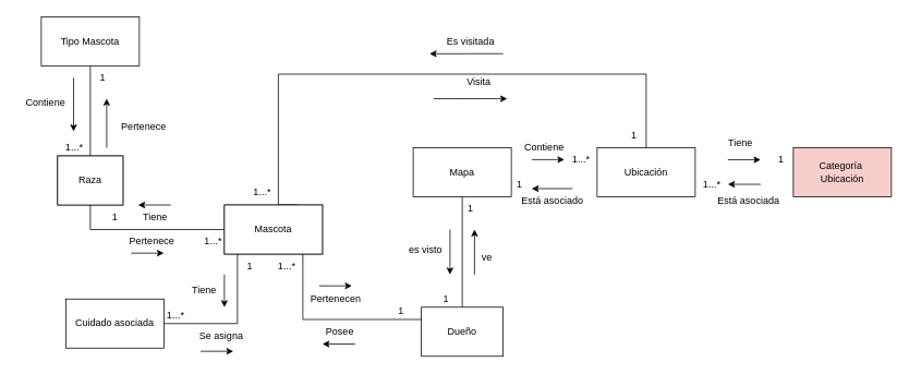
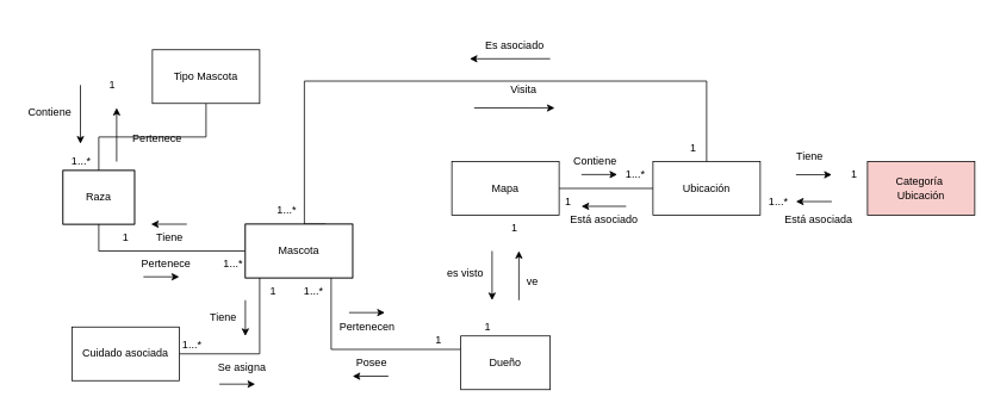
  <mxCell id="0" />
  <mxCell id="1" parent="0" />
  <mxCell id="2" style="edgeStyle=orthogonalEdgeStyle;rounded=0;orthogonalLoop=1;jettySize=auto;html=1;endArrow=none;endFill=0;" edge="1" parent="1" source="4" target="9"><mxGeometry relative="1" as="geometry"><Array as="points"><mxPoint x="290" y="395" /></Array></mxGeometry></mxCell>
  <mxCell id="3" style="edgeStyle=orthogonalEdgeStyle;rounded=0;orthogonalLoop=1;jettySize=auto;html=1;endArrow=none;endFill=0;" edge="1" parent="1" source="4" target="10"><mxGeometry relative="1" as="geometry"><mxPoint y="260" as="targetPoint" x="110" /><Array as="points"><mxPoint y="280" x="110" /></Array></mxGeometry></mxCell>
  <mxCell id="4" value="Mascota" style="rounded=0;whiteSpace=wrap;html=1;" vertex="1" parent="1"><mxGeometry x="274" y="250" width="120" height="60" as="geometry" /></mxCell>
  <mxCell id="5" value="Categoría&amp;nbsp;&lt;br&gt;Ubicación" style="rounded=0;whiteSpace=wrap;html=1;fillColor=#f8cecc;" vertex="1" parent="1"><mxGeometry x="970" y="180" width="120" height="60" as="geometry" /></mxCell>
  <mxCell id="6" value="Ubicación" style="rounded=0;whiteSpace=wrap;html=1;" vertex="1" parent="1"><mxGeometry x="730" y="180" width="120" height="60" as="geometry" /></mxCell>
  <mxCell id="7" style="edgeStyle=orthogonalEdgeStyle;rounded=0;orthogonalLoop=1;jettySize=auto;html=1;exitX=0.5;exitY=1;exitDx=0;exitDy=0;entryX=0.5;entryY=0;entryDx=0;entryDy=0;endArrow=none;endFill=0;" edge="1" parent="1" source="8" target="40"><mxGeometry relative="1" as="geometry" /></mxCell>
- <mxCell id="8" value="Tipo Mascota" style="rounded=0;whiteSpace=wrap;html=1;" vertex="1" parent="1"><mxGeometry x="50" y="20" width="120" height="60" as="geometry" /></mxCell>
+ <mxCell id="8" value="Tipo Mascota" style="rounded=0;whiteSpace=wrap;html=1;" vertex="1" parent="1"><mxGeometry x="170" y="55" width="120" height="60" as="geometry" /></mxCell>
  <mxCell id="9" value="Cuidado asociada" style="rounded=0;whiteSpace=wrap;html=1;" vertex="1" parent="1"><mxGeometry x="80" y="365" width="120" height="60" as="geometry" /></mxCell>
  <mxCell id="10" value="Raza" style="rounded=0;whiteSpace=wrap;html=1;" vertex="1" parent="1"><mxGeometry x="70" y="190" width="80" height="60" as="geometry" /></mxCell>
  <mxCell id="11" style="edgeStyle=orthogonalEdgeStyle;rounded=0;orthogonalLoop=1;jettySize=auto;html=1;exitX=0.5;exitY=1;exitDx=0;exitDy=0;" edge="1" parent="1" source="9" target="9"><mxGeometry relative="1" as="geometry" /></mxCell>
  <mxCell id="12" value="1...*" style="text;html=1;align=center;verticalAlign=middle;resizable=0;points=[];autosize=1;strokeColor=none;fillColor=none;" vertex="1" parent="1"><mxGeometry x="70" y="165" width="40" height="30" as="geometry" /></mxCell>
  <mxCell id="13" value="Contiene" style="text;html=1;align=center;verticalAlign=middle;resizable=0;points=[];autosize=1;strokeColor=none;fillColor=none;" vertex="1" parent="1"><mxGeometry x="20" y="110" width="70" height="30" as="geometry" /></mxCell>
  <mxCell id="14" value="Pertenece" style="text;html=1;align=center;verticalAlign=middle;resizable=0;points=[];autosize=1;strokeColor=none;fillColor=none;" vertex="1" parent="1"><mxGeometry x="135" y="140" width="80" height="30" as="geometry" /></mxCell>
  <mxCell id="15" value="" style="endArrow=classic;html=1;rounded=0;" edge="1" parent="1"><mxGeometry width="50" height="50" relative="1" as="geometry"><mxPoint x="89.5" y="94.43" as="sourcePoint" /><mxPoint x="89.5" y="160" as="targetPoint" /><Array as="points"><mxPoint x="89.5" y="94.43" /></Array></mxGeometry></mxCell>
  <mxCell id="16" value="" style="endArrow=classic;html=1;rounded=0;" edge="1" parent="1"><mxGeometry width="50" height="50" relative="1" as="geometry"><mxPoint x="130" y="180" as="sourcePoint" /><mxPoint x="130" y="120" as="targetPoint" /></mxGeometry></mxCell>
  <mxCell id="17" value="Tiene" style="text;html=1;align=center;verticalAlign=middle;resizable=0;points=[];autosize=1;strokeColor=none;fillColor=none;" vertex="1" parent="1"><mxGeometry x="163.5" y="250" width="50" height="30" as="geometry" /></mxCell>
  <mxCell id="18" value="Pertenece" style="text;html=1;align=center;verticalAlign=middle;resizable=0;points=[];autosize=1;strokeColor=none;fillColor=none;" vertex="1" parent="1"><mxGeometry x="145" y="280" width="80" height="30" as="geometry" /></mxCell>
  <mxCell id="19" value="" style="endArrow=classic;html=1;rounded=0;" edge="1" parent="1"><mxGeometry width="50" height="50" relative="1" as="geometry"><mxPoint x="160" y="308.89" as="sourcePoint" /><mxPoint x="200" y="308.89" as="targetPoint" /></mxGeometry></mxCell>
  <mxCell id="20" value="" style="endArrow=classic;html=1;rounded=0;" edge="1" parent="1"><mxGeometry width="50" height="50" relative="1" as="geometry"><mxPoint x="208.5" y="250" as="sourcePoint" /><mxPoint x="168.5" y="250" as="targetPoint" /><Array as="points"><mxPoint x="208.5" y="250" /></Array></mxGeometry></mxCell>
  <mxCell id="21" value="" style="endArrow=classic;html=1;rounded=0;" edge="1" parent="1"><mxGeometry width="50" height="50" relative="1" as="geometry"><mxPoint x="274" y="335" as="sourcePoint" /><mxPoint x="274" y="375" as="targetPoint" /><Array as="points" /></mxGeometry></mxCell>
  <mxCell id="22" value="" style="endArrow=classic;html=1;rounded=0;" edge="1" parent="1"><mxGeometry width="50" height="50" relative="1" as="geometry"><mxPoint x="245" y="428.89" as="sourcePoint" /><mxPoint x="285" y="428.89" as="targetPoint" /><Array as="points"><mxPoint x="265" y="428.89" /></Array></mxGeometry></mxCell>
  <mxCell id="23" value="1...*" style="text;html=1;align=center;verticalAlign=middle;resizable=0;points=[];autosize=1;strokeColor=none;fillColor=none;" vertex="1" parent="1"><mxGeometry x="850" y="210" width="40" height="30" as="geometry" /></mxCell>
  <mxCell id="24" value="Tiene" style="text;html=1;align=center;verticalAlign=middle;resizable=0;points=[];autosize=1;strokeColor=none;fillColor=none;" vertex="1" parent="1"><mxGeometry x="880" y="160" width="50" height="30" as="geometry" /></mxCell>
  <mxCell id="25" value="1" style="text;html=1;align=center;verticalAlign=middle;resizable=0;points=[];autosize=1;strokeColor=none;fillColor=none;" vertex="1" parent="1"><mxGeometry x="940" y="180" width="30" height="30" as="geometry" /></mxCell>
  <mxCell id="26" value="" style="endArrow=classic;html=1;rounded=0;" edge="1" parent="1"><mxGeometry width="50" height="50" relative="1" as="geometry"><mxPoint x="890" y="194.71" as="sourcePoint" /><mxPoint x="930" y="194.71" as="targetPoint" /></mxGeometry></mxCell>
  <mxCell id="27" value="" style="endArrow=classic;html=1;rounded=0;" edge="1" parent="1"><mxGeometry width="50" height="50" relative="1" as="geometry"><mxPoint x="930" y="224.71" as="sourcePoint" /><mxPoint x="890" y="224.71" as="targetPoint" /><Array as="points" /></mxGeometry></mxCell>
  <mxCell id="28" value="Está asociada" style="text;html=1;align=center;verticalAlign=middle;resizable=0;points=[];autosize=1;strokeColor=none;fillColor=none;" vertex="1" parent="1"><mxGeometry x="865" y="230" width="100" height="30" as="geometry" /></mxCell>
  <mxCell id="29" value="1" style="text;html=1;align=center;verticalAlign=middle;resizable=0;points=[];autosize=1;strokeColor=none;fillColor=none;" vertex="1" parent="1"><mxGeometry x="290" y="310" width="30" height="30" as="geometry" /></mxCell>
  <mxCell id="30" value="1...*" style="text;html=1;align=center;verticalAlign=middle;resizable=0;points=[];autosize=1;strokeColor=none;fillColor=none;" vertex="1" parent="1"><mxGeometry x="193.5" y="370" width="40" height="30" as="geometry" /></mxCell>
  <mxCell id="31" value="Tiene" style="text;html=1;align=center;verticalAlign=middle;resizable=0;points=[];autosize=1;strokeColor=none;fillColor=none;" vertex="1" parent="1"><mxGeometry x="223.5" y="340" width="50" height="30" as="geometry" /></mxCell>
  <mxCell id="32" value="Pertenecen" style="text;html=1;align=center;verticalAlign=middle;resizable=0;points=[];autosize=1;strokeColor=none;fillColor=none;" vertex="1" parent="1"><mxGeometry x="370" y="350" width="80" height="30" as="geometry" /></mxCell>
  <mxCell id="33" value="Posee" style="text;html=1;align=center;verticalAlign=middle;resizable=0;points=[];autosize=1;strokeColor=none;fillColor=none;" vertex="1" parent="1"><mxGeometry x="385" y="390" width="60" height="30" as="geometry" /></mxCell>
  <mxCell id="34" value="" style="endArrow=classic;html=1;rounded=0;" edge="1" parent="1"><mxGeometry width="50" height="50" relative="1" as="geometry"><mxPoint x="434" y="420" as="sourcePoint" /><mxPoint x="394" y="420" as="targetPoint" /><Array as="points" /></mxGeometry></mxCell>
  <mxCell id="35" value="" style="endArrow=classic;html=1;rounded=0;" edge="1" parent="1"><mxGeometry width="50" height="50" relative="1" as="geometry"><mxPoint x="390" y="348.89" as="sourcePoint" /><mxPoint x="430" y="348.89" as="targetPoint" /></mxGeometry></mxCell>
  <mxCell id="36" value="Se asigna" style="text;html=1;align=center;verticalAlign=middle;resizable=0;points=[];autosize=1;strokeColor=none;fillColor=none;" vertex="1" parent="1"><mxGeometry x="230" y="395" width="80" height="30" as="geometry" /></mxCell>
  <mxCell id="37" style="edgeStyle=orthogonalEdgeStyle;rounded=0;orthogonalLoop=1;jettySize=auto;html=1;endArrow=none;endFill=0;" edge="1" parent="1" source="39" target="42"><mxGeometry relative="1" as="geometry"><Array as="points"><mxPoint x="370" y="390" /></Array></mxGeometry></mxCell>
  <mxCell id="38" style="edgeStyle=orthogonalEdgeStyle;rounded=0;orthogonalLoop=1;jettySize=auto;html=1;exitX=0.75;exitY=0;exitDx=0;exitDy=0;entryX=0.5;entryY=0;entryDx=0;entryDy=0;endArrow=none;endFill=0;" edge="1" parent="1" source="39" target="6"><mxGeometry relative="1" as="geometry"><Array as="points"><mxPoint x="340" y="250" /><mxPoint x="340" y="90" /><mxPoint x="790" y="90" /></Array></mxGeometry></mxCell>
  <mxCell id="39" value="Mascota" style="rounded=0;whiteSpace=wrap;html=1;" vertex="1" parent="1"><mxGeometry x="274" y="250" width="120" height="60" as="geometry" /></mxCell>
  <mxCell id="40" value="Raza" style="rounded=0;whiteSpace=wrap;html=1;" vertex="1" parent="1"><mxGeometry x="70" y="190" width="80" height="60" as="geometry" /></mxCell>
- <mxCell id="41" style="edgeStyle=orthogonalEdgeStyle;rounded=0;orthogonalLoop=1;jettySize=auto;html=1;exitX=0.5;exitY=0;exitDx=0;exitDy=0;endArrow=none;endFill=0;" edge="1" parent="1" source="42" target="49"><mxGeometry relative="1" as="geometry" /></mxCell>
  <mxCell id="42" value="Dueño" style="rounded=0;whiteSpace=wrap;html=1;" vertex="1" parent="1"><mxGeometry x="515" y="375" width="100" height="60" as="geometry" /></mxCell>
  <mxCell id="43" value="1" style="text;html=1;align=center;verticalAlign=middle;resizable=0;points=[];autosize=1;strokeColor=none;fillColor=none;" vertex="1" parent="1"><mxGeometry y="80" width="30" height="30" as="geometry" x="110" /></mxCell>
  <mxCell id="44" value="1...*" style="text;html=1;align=center;verticalAlign=middle;resizable=0;points=[];autosize=1;strokeColor=none;fillColor=none;" vertex="1" parent="1"><mxGeometry x="240" y="280" width="40" height="30" as="geometry" /></mxCell>
  <mxCell id="45" value="1" style="text;html=1;align=center;verticalAlign=middle;resizable=0;points=[];autosize=1;strokeColor=none;fillColor=none;" vertex="1" parent="1"><mxGeometry x="125" y="250" width="30" height="30" as="geometry" /></mxCell>
  <mxCell id="46" value="1...*" style="text;html=1;align=center;verticalAlign=middle;resizable=0;points=[];autosize=1;strokeColor=none;fillColor=none;" vertex="1" parent="1"><mxGeometry x="330" y="310" width="40" height="30" as="geometry" /></mxCell>
  <mxCell id="47" value="1" style="text;html=1;align=center;verticalAlign=middle;resizable=0;points=[];autosize=1;strokeColor=none;fillColor=none;" vertex="1" parent="1"><mxGeometry x="475" y="365" width="30" height="30" as="geometry" /></mxCell>
+ <mxCell id="48" style="edgeStyle=orthogonalEdgeStyle;rounded=0;orthogonalLoop=1;jettySize=auto;html=1;exitX=1;exitY=0.5;exitDx=0;exitDy=0;entryX=0;entryY=0.5;entryDx=0;entryDy=0;endArrow=none;endFill=0;" edge="1" parent="1" source="49" target="6"><mxGeometry relative="1" as="geometry" /></mxCell>
  <mxCell id="49" value="Mapa" style="rounded=0;whiteSpace=wrap;html=1;" vertex="1" parent="1"><mxGeometry x="505" y="180" width="120" height="60" as="geometry" /></mxCell>
  <mxCell id="50" value="1" style="text;html=1;align=center;verticalAlign=middle;resizable=0;points=[];autosize=1;strokeColor=none;fillColor=none;" vertex="1" parent="1"><mxGeometry x="530" y="350" width="30" height="30" as="geometry" /></mxCell>
  <mxCell id="51" value="1" style="text;html=1;align=center;verticalAlign=middle;resizable=0;points=[];autosize=1;strokeColor=none;fillColor=none;" vertex="1" parent="1"><mxGeometry x="560" y="240" width="30" height="30" as="geometry" /></mxCell>
  <mxCell id="52" value="" style="endArrow=classic;html=1;rounded=0;" edge="1" parent="1"><mxGeometry width="50" height="50" relative="1" as="geometry"><mxPoint x="580" y="335" as="sourcePoint" /><mxPoint x="580" y="280" as="targetPoint" /><Array as="points" /></mxGeometry></mxCell>
  <mxCell id="53" value="" style="endArrow=classic;html=1;rounded=0;" edge="1" parent="1"><mxGeometry width="50" height="50" relative="1" as="geometry"><mxPoint x="550" y="280" as="sourcePoint" /><mxPoint x="550" y="335" as="targetPoint" /><Array as="points" /></mxGeometry></mxCell>
  <mxCell id="54" value="ve" style="text;html=1;align=center;verticalAlign=middle;resizable=0;points=[];autosize=1;strokeColor=none;fillColor=none;" vertex="1" parent="1"><mxGeometry x="575" y="300" width="40" height="30" as="geometry" /></mxCell>
  <mxCell id="55" value="es visto" style="text;html=1;align=center;verticalAlign=middle;resizable=0;points=[];autosize=1;strokeColor=none;fillColor=none;" vertex="1" parent="1"><mxGeometry x="490" y="290" width="60" height="30" as="geometry" /></mxCell>
  <mxCell id="56" value="1" style="text;html=1;align=center;verticalAlign=middle;resizable=0;points=[];autosize=1;strokeColor=none;fillColor=none;" vertex="1" parent="1"><mxGeometry x="620" y="210" width="30" height="30" as="geometry" /></mxCell>
  <mxCell id="57" value="" style="endArrow=classic;html=1;rounded=0;" edge="1" parent="1"><mxGeometry width="50" height="50" relative="1" as="geometry"><mxPoint x="650" y="194.5" as="sourcePoint" /><mxPoint x="690" y="194.5" as="targetPoint" /></mxGeometry></mxCell>
  <mxCell id="58" value="" style="endArrow=classic;html=1;rounded=0;" edge="1" parent="1"><mxGeometry width="50" height="50" relative="1" as="geometry"><mxPoint x="700" y="230" as="sourcePoint" /><mxPoint x="650" y="230" as="targetPoint" /><Array as="points" /></mxGeometry></mxCell>
  <mxCell id="59" value="1...*" style="text;html=1;align=center;verticalAlign=middle;resizable=0;points=[];autosize=1;strokeColor=none;fillColor=none;" vertex="1" parent="1"><mxGeometry x="690" y="180" width="40" height="30" as="geometry" /></mxCell>
  <mxCell id="60" value="Contiene" style="text;html=1;align=center;verticalAlign=middle;resizable=0;points=[];autosize=1;strokeColor=none;fillColor=none;" vertex="1" parent="1"><mxGeometry x="630" y="165" width="70" height="30" as="geometry" /></mxCell>
  <mxCell id="61" value="Está asociado" style="text;html=1;align=center;verticalAlign=middle;resizable=0;points=[];autosize=1;strokeColor=none;fillColor=none;" vertex="1" parent="1"><mxGeometry x="625" y="230" width="100" height="30" as="geometry" /></mxCell>
  <mxCell id="62" value="1...*" style="text;html=1;align=center;verticalAlign=middle;resizable=0;points=[];autosize=1;strokeColor=none;fillColor=none;" vertex="1" parent="1"><mxGeometry x="300" y="220" width="40" height="30" as="geometry" /></mxCell>
  <mxCell id="63" value="Visita" style="text;html=1;align=center;verticalAlign=middle;resizable=0;points=[];autosize=1;strokeColor=none;fillColor=none;" vertex="1" parent="1"><mxGeometry x="560" y="85" width="50" height="30" as="geometry" /></mxCell>
  <mxCell id="64" value="" style="endArrow=classic;html=1;rounded=0;" edge="1" parent="1"><mxGeometry width="50" height="50" relative="1" as="geometry"><mxPoint x="530" y="120" as="sourcePoint" /><mxPoint x="620" y="120.11" as="targetPoint" /></mxGeometry></mxCell>
- <mxCell id="65" value="Es visitada" style="text;html=1;align=center;verticalAlign=middle;resizable=0;points=[];autosize=1;strokeColor=none;fillColor=none;" vertex="1" parent="1"><mxGeometry x="535" y="35" width="80" height="30" as="geometry" /></mxCell>
+ <mxCell id="65" value="Es asociado" style="text;html=1;align=center;verticalAlign=middle;resizable=0;points=[];autosize=1;strokeColor=none;fillColor=none;" vertex="1" parent="1"><mxGeometry x="535" y="35" width="80" height="30" as="geometry" /></mxCell>
  <mxCell id="66" value="1" style="text;html=1;align=center;verticalAlign=middle;resizable=0;points=[];autosize=1;strokeColor=none;fillColor=none;" vertex="1" parent="1"><mxGeometry x="760" y="150" width="30" height="30" as="geometry" /></mxCell>
  <mxCell id="67" value="" style="endArrow=classic;html=1;rounded=0;" edge="1" parent="1"><mxGeometry width="50" height="50" relative="1" as="geometry"><mxPoint x="615" y="65" as="sourcePoint" /><mxPoint x="525" y="65.11" as="targetPoint" /></mxGeometry></mxCell>
